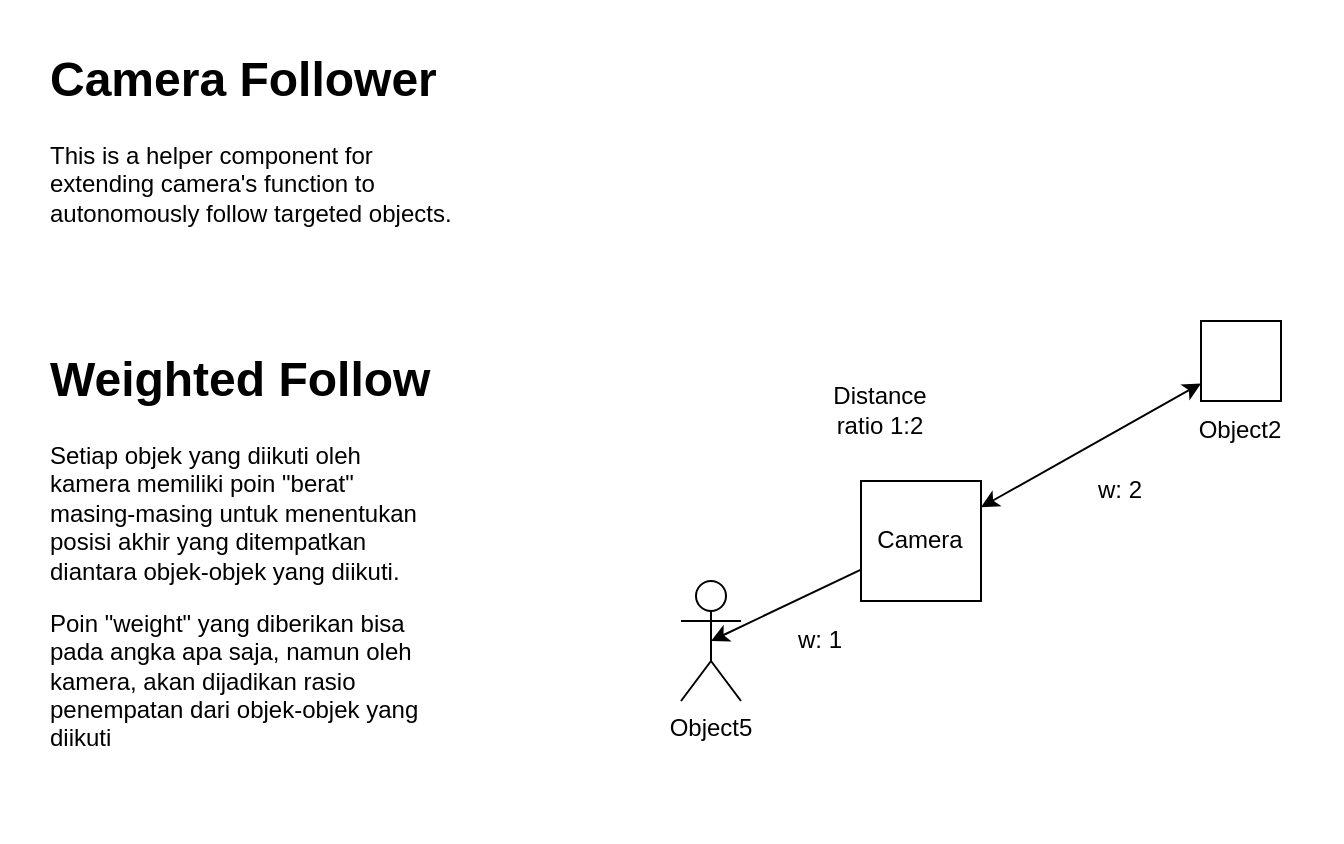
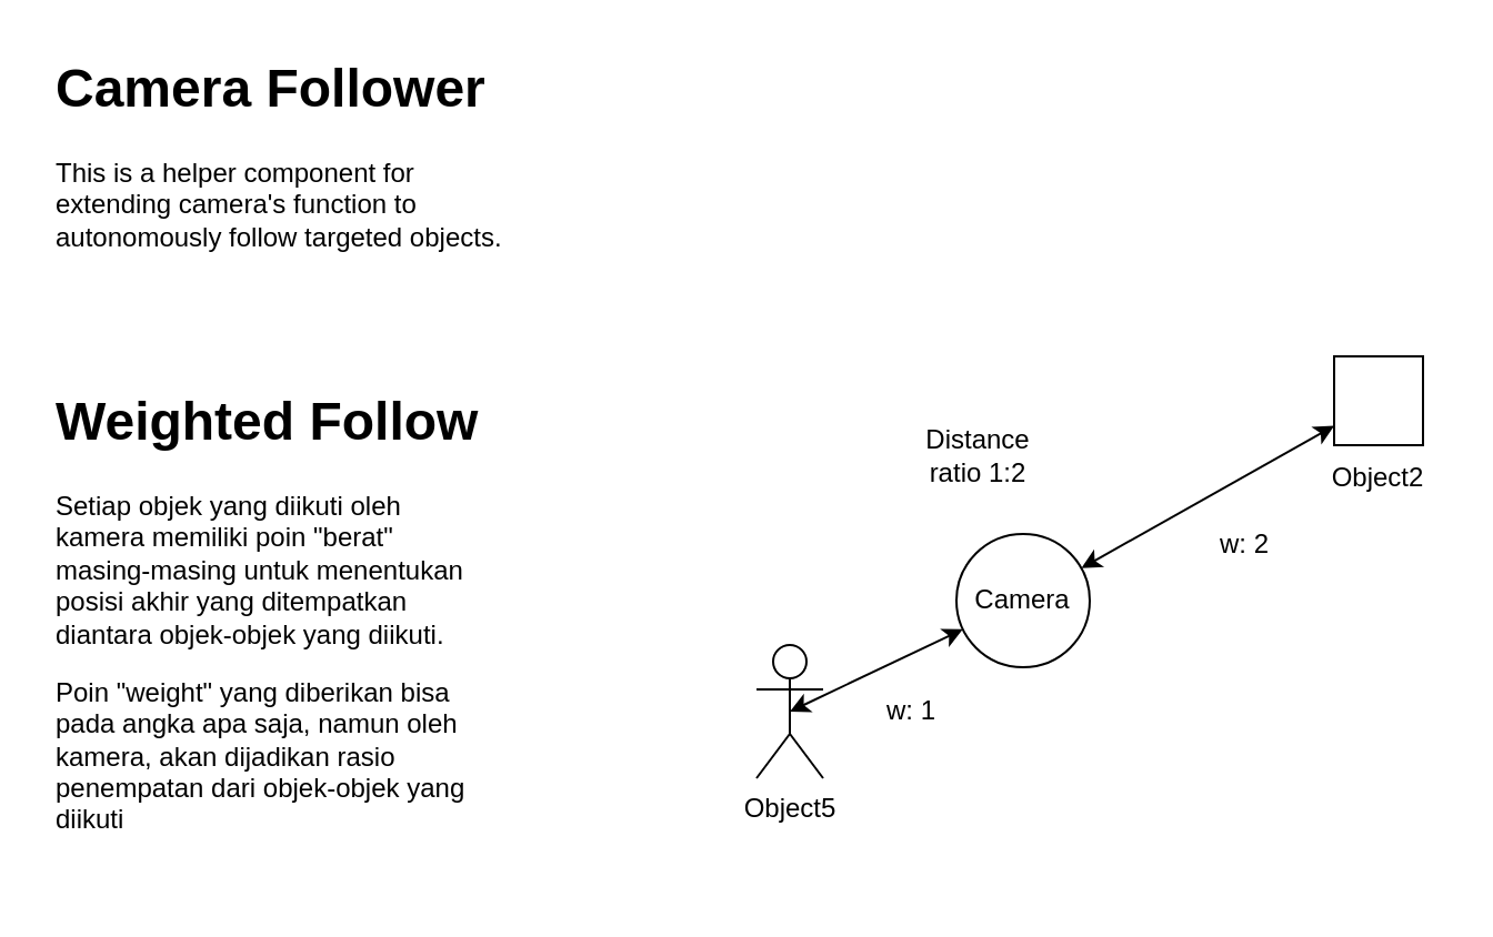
  <mxCell id="0" />
  <mxCell id="1" parent="0" />
  <mxCell id="2" value="&lt;h1&gt;Camera Follower&lt;/h1&gt;&lt;p&gt;This is a helper component for extending camera's function to autonomously follow targeted objects.&lt;/p&gt;" style="text;html=1;strokeColor=none;fillColor=none;spacing=5;spacingTop=-20;whiteSpace=wrap;overflow=hidden;rounded=0;" parent="1" vertex="1"><mxGeometry x="20" y="20" width="210" height="120" as="geometry" /></mxCell>
  <mxCell id="3" value="&lt;h1&gt;Weighted Follow&lt;/h1&gt;&lt;p&gt;Setiap objek yang diikuti oleh kamera memiliki poin &quot;berat&quot; masing-masing untuk menentukan posisi akhir yang ditempatkan diantara objek-objek yang diikuti.&lt;/p&gt;&lt;p&gt;Poin &quot;weight&quot; yang diberikan bisa pada angka apa saja, namun oleh kamera, akan dijadikan rasio penempatan dari objek-objek yang diikuti&lt;/p&gt;" style="text;html=1;strokeColor=none;fillColor=none;spacing=5;spacingTop=-20;whiteSpace=wrap;overflow=hidden;rounded=0;" parent="1" vertex="1"><mxGeometry x="20" y="170" width="200" height="230" as="geometry" /></mxCell>
- <mxCell id="4" value="Camera" style="whiteSpace=wrap;html=1;aspect=fixed;rounded=0;" parent="1" vertex="1"><mxGeometry x="430" y="240" width="60" height="60" as="geometry" /></mxCell>
+ <mxCell id="4" value="Camera" style="ellipse;whiteSpace=wrap;html=1;aspect=fixed;" parent="1" vertex="1"><mxGeometry x="430" y="240" width="60" height="60" as="geometry" /></mxCell>
  <mxCell id="5" value="Object5" style="shape=umlActor;verticalLabelPosition=bottom;verticalAlign=top;html=1;outlineConnect=0;" parent="1" vertex="1"><mxGeometry x="340" y="290" width="30" height="60" as="geometry" /></mxCell>
  <mxCell id="6" value="" style="rounded=0;whiteSpace=wrap;html=1;" parent="1" vertex="1"><mxGeometry x="600" y="160" width="40" height="40" as="geometry" /></mxCell>
  <mxCell id="7" value="Object2" style="text;html=1;strokeColor=none;fillColor=none;align=center;verticalAlign=middle;whiteSpace=wrap;rounded=0;" parent="1" vertex="1"><mxGeometry x="590" y="200" width="60" height="30" as="geometry" /></mxCell>
- <mxCell id="8" value="" style="endArrow=none;startArrow=classic;html=1;exitX=0.5;exitY=0.5;exitDx=0;exitDy=0;exitPerimeter=0;" parent="1" source="5" target="4" edge="1"><mxGeometry width="50" height="50" relative="1" as="geometry"><mxPoint x="470" y="360" as="sourcePoint" /><mxPoint x="520" y="310" as="targetPoint" /></mxGeometry></mxCell>
+ <mxCell id="8" value="" style="endArrow=classic;startArrow=classic;html=1;exitX=0.5;exitY=0.5;exitDx=0;exitDy=0;exitPerimeter=0;" parent="1" source="5" target="4" edge="1"><mxGeometry width="50" height="50" relative="1" as="geometry"><mxPoint x="470" y="360" as="sourcePoint" /><mxPoint x="520" y="310" as="targetPoint" /></mxGeometry></mxCell>
  <mxCell id="9" value="" style="endArrow=classic;startArrow=classic;html=1;" parent="1" source="4" target="6" edge="1"><mxGeometry width="50" height="50" relative="1" as="geometry"><mxPoint x="470" y="360" as="sourcePoint" /><mxPoint x="520" y="310" as="targetPoint" /></mxGeometry></mxCell>
  <mxCell id="10" value="w: 1" style="text;html=1;strokeColor=none;fillColor=none;align=center;verticalAlign=middle;whiteSpace=wrap;rounded=0;" parent="1" vertex="1"><mxGeometry x="380" y="305" width="60" height="30" as="geometry" /></mxCell>
  <mxCell id="11" value="w: 2" style="text;html=1;strokeColor=none;fillColor=none;align=center;verticalAlign=middle;whiteSpace=wrap;rounded=0;" parent="1" vertex="1"><mxGeometry x="530" y="230" width="60" height="30" as="geometry" /></mxCell>
  <mxCell id="12" value="Distance ratio 1:2" style="text;html=1;strokeColor=none;fillColor=none;align=center;verticalAlign=middle;whiteSpace=wrap;rounded=0;" parent="1" vertex="1"><mxGeometry x="410" y="190" width="60" height="30" as="geometry" /></mxCell>
